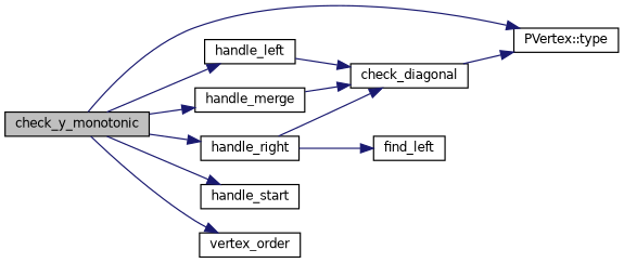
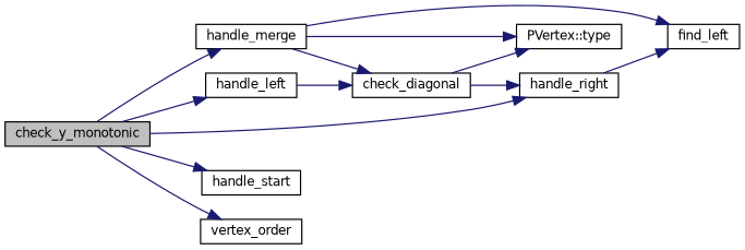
  digraph {
    rankdir=LR
    node [color=black fillcolor=white fontname=Helvetica fontsize=10 shape=record style=filled]
    edge [color=midnightblue fontname=Helvetica fontsize=10 labelfontname=Helvetica labelfontsize=10 style=solid]
    n1 [fillcolor=grey75 fontcolor=black height=0.2 label=check_y_monotonic width=0.4]
    n2 [height=0.2 label="PVertex::type" width=0.4]
    n3 [height=0.2 label=handle_left width=0.4]
    n4 [height=0.2 label=handle_merge width=0.4]
    n5 [height=0.2 label=handle_right width=0.4]
    n6 [height=0.2 label=handle_start width=0.4]
    n7 [height=0.2 label=vertex_order width=0.4]
    n8 [height=0.2 label=check_diagonal width=0.4]
    n9 [height=0.2 label=find_left width=0.4]
-   n1 -> n2
+   n4 -> n2
    n1 -> n3
    n1 -> n4
    n1 -> n5
    n1 -> n6
    n1 -> n7
    n3 -> n8
    n4 -> n8
-   n5 -> n8
+   n4 -> n9
+   n8 -> n5
    n5 -> n9
    n8 -> n2
  }
